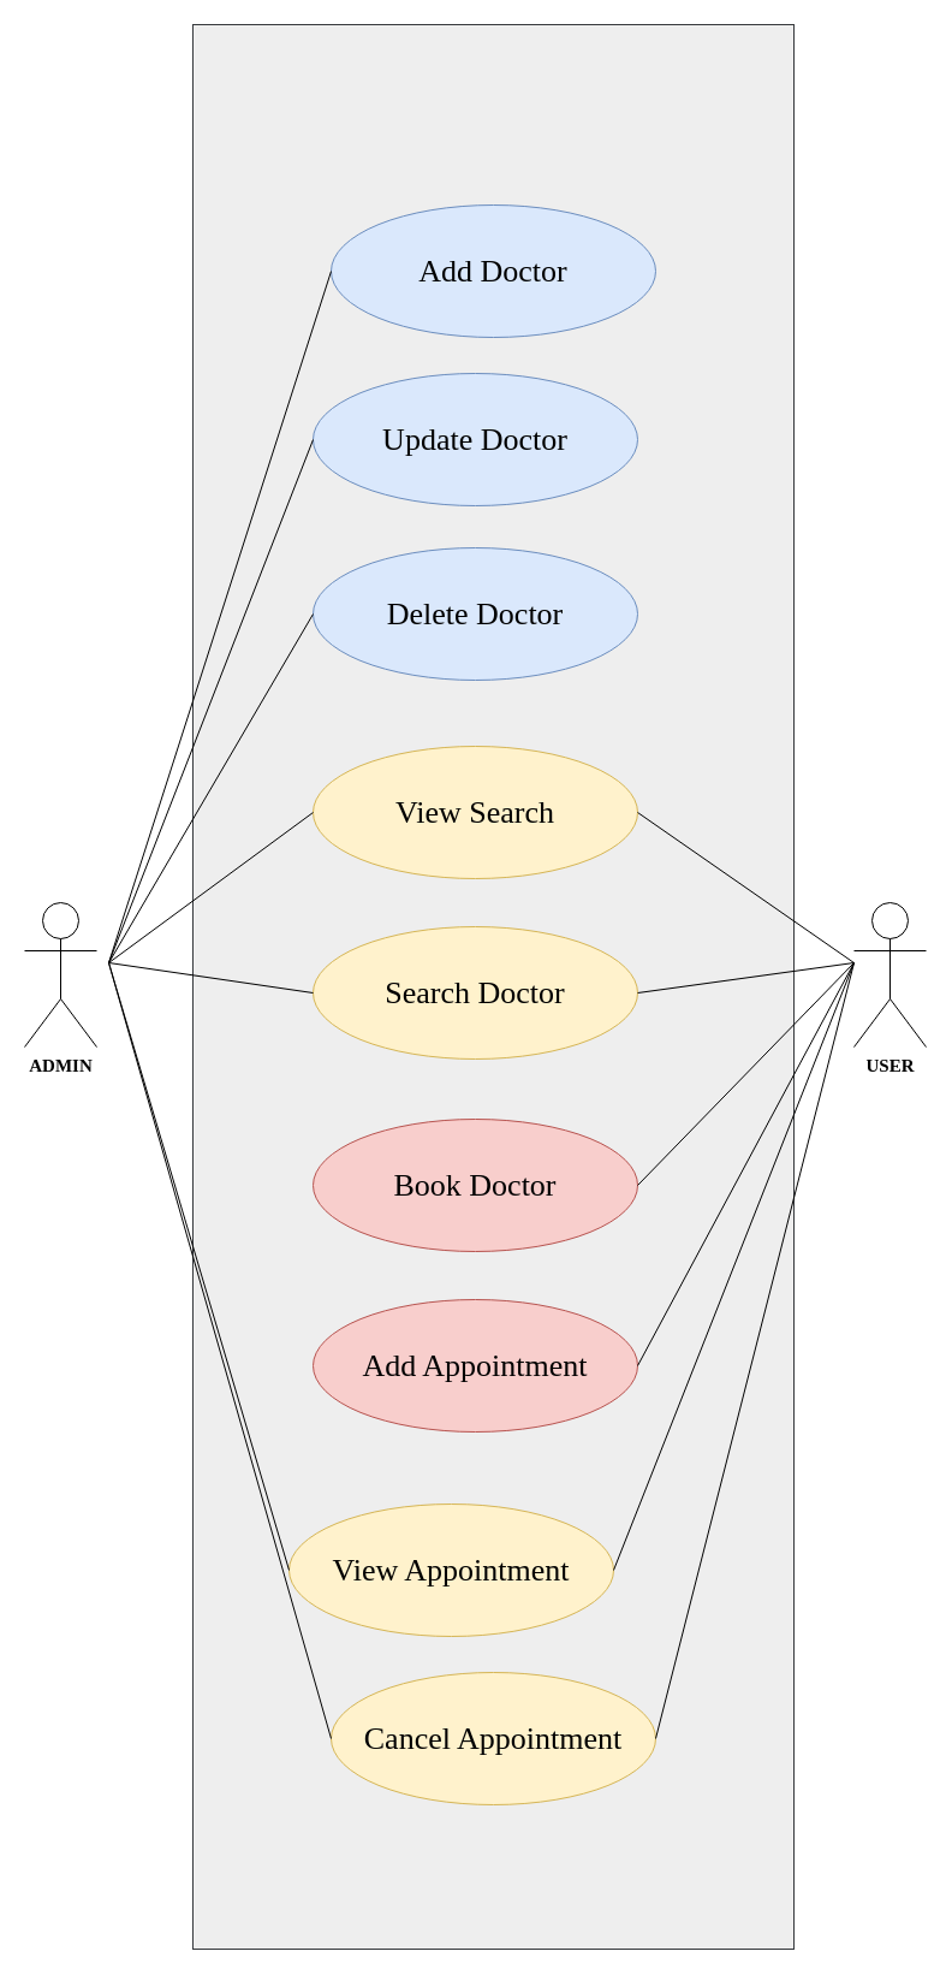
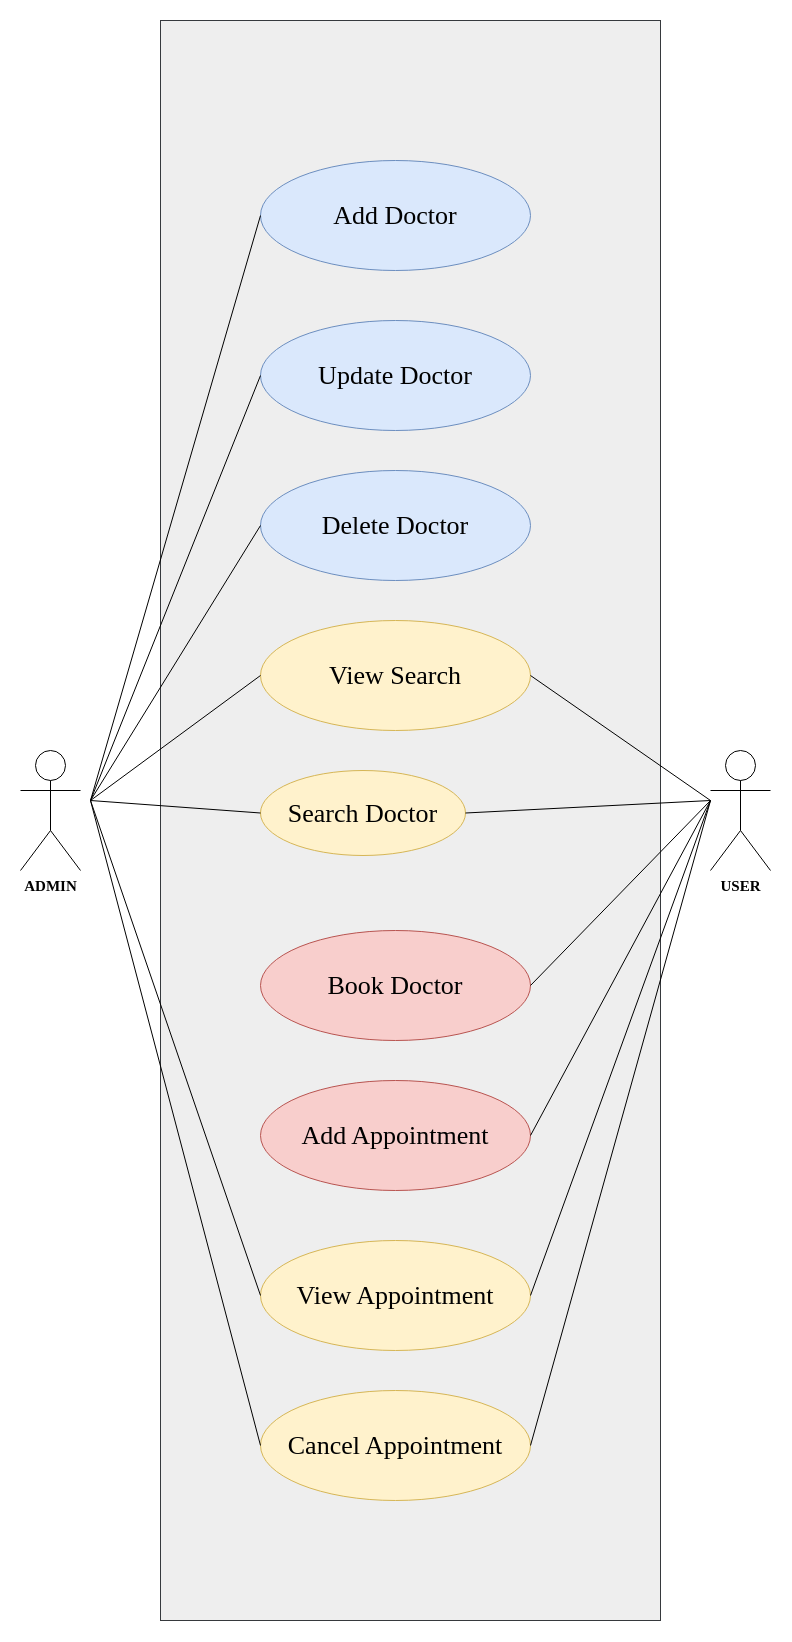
  <mxCell id="0" />
  <mxCell id="1" parent="0" />
  <mxCell id="2" value="" style="rounded=0;whiteSpace=wrap;html=1;fillColor=#eeeeee;strokeColor=#36393d;" parent="1" vertex="1"><mxGeometry x="160" y="20" width="500" height="1600" as="geometry" /></mxCell>
  <mxCell id="3" value="&lt;b&gt;&lt;font face=&quot;Georgia&quot; style=&quot;font-size: 15px;&quot;&gt;ADMIN&lt;/font&gt;&lt;/b&gt;" style="shape=umlActor;verticalLabelPosition=bottom;verticalAlign=top;html=1;outlineConnect=0;" parent="1" vertex="1"><mxGeometry x="20" y="750" width="60" height="120" as="geometry" /></mxCell>
  <mxCell id="4" value="&lt;b&gt;&lt;font style=&quot;font-size: 15px;&quot; face=&quot;Georgia&quot;&gt;USER&lt;/font&gt;&lt;/b&gt;" style="shape=umlActor;verticalLabelPosition=bottom;verticalAlign=top;html=1;outlineConnect=0;" parent="1" vertex="1"><mxGeometry x="710" y="750" width="60" height="120" as="geometry" /></mxCell>
- <mxCell id="5" value="&lt;font face=&quot;Times New Roman&quot; style=&quot;font-size: 26px; font-style: normal;&quot;&gt;Add Doctor&lt;/font&gt;" style="ellipse;whiteSpace=wrap;html=1;fontStyle=2;fillColor=#dae8fc;strokeColor=#6c8ebf;" parent="1" vertex="1"><mxGeometry x="275" y="170" width="270" height="110" as="geometry" /></mxCell>
- <mxCell id="6" value="&lt;font face=&quot;Times New Roman&quot; style=&quot;font-size: 26px;&quot;&gt;Update Doctor&lt;/font&gt;" style="ellipse;whiteSpace=wrap;html=1;fillColor=#dae8fc;strokeColor=#6c8ebf;" parent="1" vertex="1"><mxGeometry x="260" y="310" width="270" height="110" as="geometry" /></mxCell>
- <mxCell id="7" value="&lt;font face=&quot;Times New Roman&quot; style=&quot;font-size: 26px;&quot;&gt;Delete Doctor&lt;/font&gt;" style="ellipse;whiteSpace=wrap;html=1;fillColor=#dae8fc;strokeColor=#6c8ebf;" parent="1" vertex="1"><mxGeometry x="260" y="455" width="270" height="110" as="geometry" /></mxCell>
+ <mxCell id="5" value="&lt;font face=&quot;Times New Roman&quot; style=&quot;font-size: 26px; font-style: normal;&quot;&gt;Add Doctor&lt;/font&gt;" style="ellipse;whiteSpace=wrap;html=1;fontStyle=2;fillColor=#dae8fc;strokeColor=#6c8ebf;" parent="1" vertex="1"><mxGeometry x="260" y="160" width="270" height="110" as="geometry" /></mxCell>
+ <mxCell id="6" value="&lt;font face=&quot;Times New Roman&quot; style=&quot;font-size: 26px;&quot;&gt;Update Doctor&lt;/font&gt;" style="ellipse;whiteSpace=wrap;html=1;fillColor=#dae8fc;strokeColor=#6c8ebf;" parent="1" vertex="1"><mxGeometry x="260" y="320" width="270" height="110" as="geometry" /></mxCell>
+ <mxCell id="7" value="&lt;font face=&quot;Times New Roman&quot; style=&quot;font-size: 26px;&quot;&gt;Delete Doctor&lt;/font&gt;" style="ellipse;whiteSpace=wrap;html=1;fillColor=#dae8fc;strokeColor=#6c8ebf;" parent="1" vertex="1"><mxGeometry x="260" y="470" width="270" height="110" as="geometry" /></mxCell>
  <mxCell id="8" value="&lt;font face=&quot;Times New Roman&quot; style=&quot;font-size: 26px;&quot;&gt;View Search&lt;/font&gt;" style="ellipse;whiteSpace=wrap;html=1;fillColor=#fff2cc;strokeColor=#d6b656;" parent="1" vertex="1"><mxGeometry x="260" y="620" width="270" height="110" as="geometry" /></mxCell>
- <mxCell id="9" value="&lt;font face=&quot;Times New Roman&quot; style=&quot;font-size: 26px;&quot;&gt;Search Doctor&lt;/font&gt;" style="ellipse;whiteSpace=wrap;html=1;fillColor=#fff2cc;strokeColor=#d6b656;" parent="1" vertex="1"><mxGeometry x="260" y="770" width="270" height="110" as="geometry" /></mxCell>
+ <mxCell id="9" value="&lt;font face=&quot;Times New Roman&quot; style=&quot;font-size: 26px;&quot;&gt;Search Doctor&lt;/font&gt;" style="ellipse;whiteSpace=wrap;html=1;fillColor=#fff2cc;strokeColor=#d6b656;" parent="1" vertex="1"><mxGeometry x="260" y="770" width="205" height="85" as="geometry" /></mxCell>
  <mxCell id="10" value="&lt;font face=&quot;Times New Roman&quot; style=&quot;font-size: 26px;&quot;&gt;Book Doctor&lt;/font&gt;" style="ellipse;whiteSpace=wrap;html=1;fillColor=#f8cecc;strokeColor=#b85450;" parent="1" vertex="1"><mxGeometry x="260" y="930" width="270" height="110" as="geometry" /></mxCell>
  <mxCell id="11" value="&lt;font face=&quot;Times New Roman&quot; style=&quot;font-size: 26px;&quot;&gt;Add Appointment&lt;/font&gt;" style="ellipse;whiteSpace=wrap;html=1;fillColor=#f8cecc;strokeColor=#b85450;" parent="1" vertex="1"><mxGeometry x="260" y="1080" width="270" height="110" as="geometry" /></mxCell>
  <mxCell id="12" style="edgeStyle=orthogonalEdgeStyle;rounded=0;orthogonalLoop=1;jettySize=auto;html=1;exitX=0.5;exitY=1;exitDx=0;exitDy=0;" parent="1" source="2" target="2" edge="1"><mxGeometry relative="1" as="geometry" /></mxCell>
  <mxCell id="13" style="edgeStyle=orthogonalEdgeStyle;rounded=0;orthogonalLoop=1;jettySize=auto;html=1;exitX=0.5;exitY=1;exitDx=0;exitDy=0;" parent="1" source="2" target="2" edge="1"><mxGeometry relative="1" as="geometry" /></mxCell>
  <mxCell id="14" value="" style="endArrow=none;html=1;rounded=0;entryX=0;entryY=0.5;entryDx=0;entryDy=0;" parent="1" target="5" edge="1"><mxGeometry width="50" height="50" relative="1" as="geometry"><mxPoint x="90" y="800" as="sourcePoint" /><mxPoint x="160" y="690" as="targetPoint" /></mxGeometry></mxCell>
- <mxCell id="15" value="&lt;font face=&quot;Times New Roman&quot; style=&quot;font-size: 26px;&quot;&gt;Cancel Appointment&lt;/font&gt;" style="ellipse;whiteSpace=wrap;html=1;fillColor=#fff2cc;strokeColor=#d6b656;" parent="1" vertex="1"><mxGeometry x="275" y="1390" width="270" height="110" as="geometry" /></mxCell>
- <mxCell id="16" value="&lt;font face=&quot;Times New Roman&quot; style=&quot;font-size: 26px;&quot;&gt;View Appointment&lt;/font&gt;" style="ellipse;whiteSpace=wrap;html=1;fillColor=#fff2cc;strokeColor=#d6b656;" parent="1" vertex="1"><mxGeometry x="240" y="1250" width="270" height="110" as="geometry" /></mxCell>
+ <mxCell id="15" value="&lt;font face=&quot;Times New Roman&quot; style=&quot;font-size: 26px;&quot;&gt;Cancel Appointment&lt;/font&gt;" style="ellipse;whiteSpace=wrap;html=1;fillColor=#fff2cc;strokeColor=#d6b656;" parent="1" vertex="1"><mxGeometry x="260" y="1390" width="270" height="110" as="geometry" /></mxCell>
+ <mxCell id="16" value="&lt;font face=&quot;Times New Roman&quot; style=&quot;font-size: 26px;&quot;&gt;View Appointment&lt;/font&gt;" style="ellipse;whiteSpace=wrap;html=1;fillColor=#fff2cc;strokeColor=#d6b656;" parent="1" vertex="1"><mxGeometry x="260" y="1240" width="270" height="110" as="geometry" /></mxCell>
  <mxCell id="17" value="" style="endArrow=none;html=1;rounded=0;entryX=0;entryY=0.5;entryDx=0;entryDy=0;" parent="1" target="6" edge="1"><mxGeometry width="50" height="50" relative="1" as="geometry"><mxPoint x="90" y="800" as="sourcePoint" /><mxPoint x="140" y="750" as="targetPoint" /></mxGeometry></mxCell>
  <mxCell id="18" value="" style="endArrow=none;html=1;rounded=0;entryX=0;entryY=0.5;entryDx=0;entryDy=0;" parent="1" target="7" edge="1"><mxGeometry width="50" height="50" relative="1" as="geometry"><mxPoint x="90" y="800" as="sourcePoint" /><mxPoint x="140" y="750" as="targetPoint" /></mxGeometry></mxCell>
  <mxCell id="19" value="" style="endArrow=none;html=1;rounded=0;entryX=0;entryY=0.5;entryDx=0;entryDy=0;" parent="1" target="8" edge="1"><mxGeometry width="50" height="50" relative="1" as="geometry"><mxPoint x="90" y="800" as="sourcePoint" /><mxPoint x="140" y="750" as="targetPoint" /></mxGeometry></mxCell>
  <mxCell id="20" value="" style="endArrow=none;html=1;rounded=0;entryX=0;entryY=0.5;entryDx=0;entryDy=0;" parent="1" target="9" edge="1"><mxGeometry width="50" height="50" relative="1" as="geometry"><mxPoint x="90" y="800" as="sourcePoint" /><mxPoint x="150.711" y="810" as="targetPoint" /><Array as="points" /></mxGeometry></mxCell>
  <mxCell id="21" value="" style="endArrow=none;html=1;rounded=0;exitX=0;exitY=0.5;exitDx=0;exitDy=0;" parent="1" source="16" edge="1"><mxGeometry width="50" height="50" relative="1" as="geometry"><mxPoint x="110" y="950" as="sourcePoint" /><mxPoint x="90" y="800" as="targetPoint" /></mxGeometry></mxCell>
  <mxCell id="22" value="" style="endArrow=none;html=1;rounded=0;exitX=0;exitY=0.5;exitDx=0;exitDy=0;" parent="1" source="15" edge="1"><mxGeometry width="50" height="50" relative="1" as="geometry"><mxPoint x="80" y="1090" as="sourcePoint" /><mxPoint x="90" y="800" as="targetPoint" /></mxGeometry></mxCell>
  <mxCell id="23" value="" style="endArrow=none;html=1;rounded=0;entryX=1;entryY=0.5;entryDx=0;entryDy=0;" parent="1" target="8" edge="1"><mxGeometry width="50" height="50" relative="1" as="geometry"><mxPoint x="710" y="800" as="sourcePoint" /><mxPoint x="720" y="740" as="targetPoint" /></mxGeometry></mxCell>
  <mxCell id="24" value="" style="endArrow=none;html=1;rounded=0;exitX=1;exitY=0.5;exitDx=0;exitDy=0;" parent="1" source="9" edge="1"><mxGeometry width="50" height="50" relative="1" as="geometry"><mxPoint x="650" y="850" as="sourcePoint" /><mxPoint x="710" y="800" as="targetPoint" /></mxGeometry></mxCell>
  <mxCell id="25" value="" style="endArrow=none;html=1;rounded=0;exitX=1;exitY=0.5;exitDx=0;exitDy=0;" parent="1" source="10" edge="1"><mxGeometry width="50" height="50" relative="1" as="geometry"><mxPoint x="630" y="910" as="sourcePoint" /><mxPoint x="710" y="800" as="targetPoint" /></mxGeometry></mxCell>
  <mxCell id="26" value="" style="endArrow=none;html=1;rounded=0;exitX=1;exitY=0.5;exitDx=0;exitDy=0;" parent="1" source="11" edge="1"><mxGeometry width="50" height="50" relative="1" as="geometry"><mxPoint x="560" y="1140" as="sourcePoint" /><mxPoint x="710" y="800" as="targetPoint" /></mxGeometry></mxCell>
  <mxCell id="27" value="" style="endArrow=none;html=1;rounded=0;exitX=1;exitY=0.5;exitDx=0;exitDy=0;" parent="1" source="16" edge="1"><mxGeometry width="50" height="50" relative="1" as="geometry"><mxPoint x="550" y="1280" as="sourcePoint" /><mxPoint x="710" y="800" as="targetPoint" /></mxGeometry></mxCell>
  <mxCell id="28" value="" style="endArrow=none;html=1;rounded=0;exitX=1;exitY=0.5;exitDx=0;exitDy=0;" parent="1" source="15" edge="1"><mxGeometry width="50" height="50" relative="1" as="geometry"><mxPoint x="550" y="1440" as="sourcePoint" /><mxPoint x="710" y="800" as="targetPoint" /></mxGeometry></mxCell>
